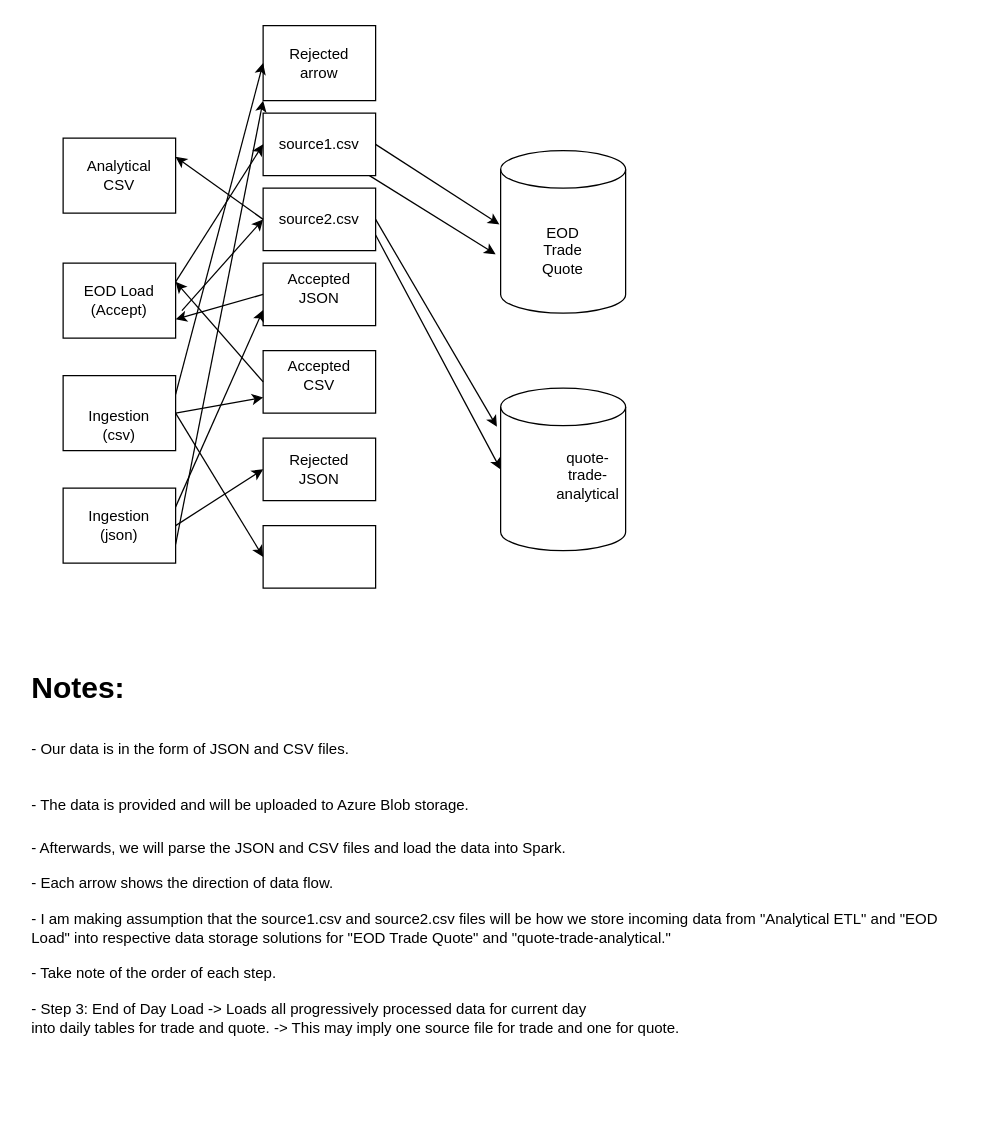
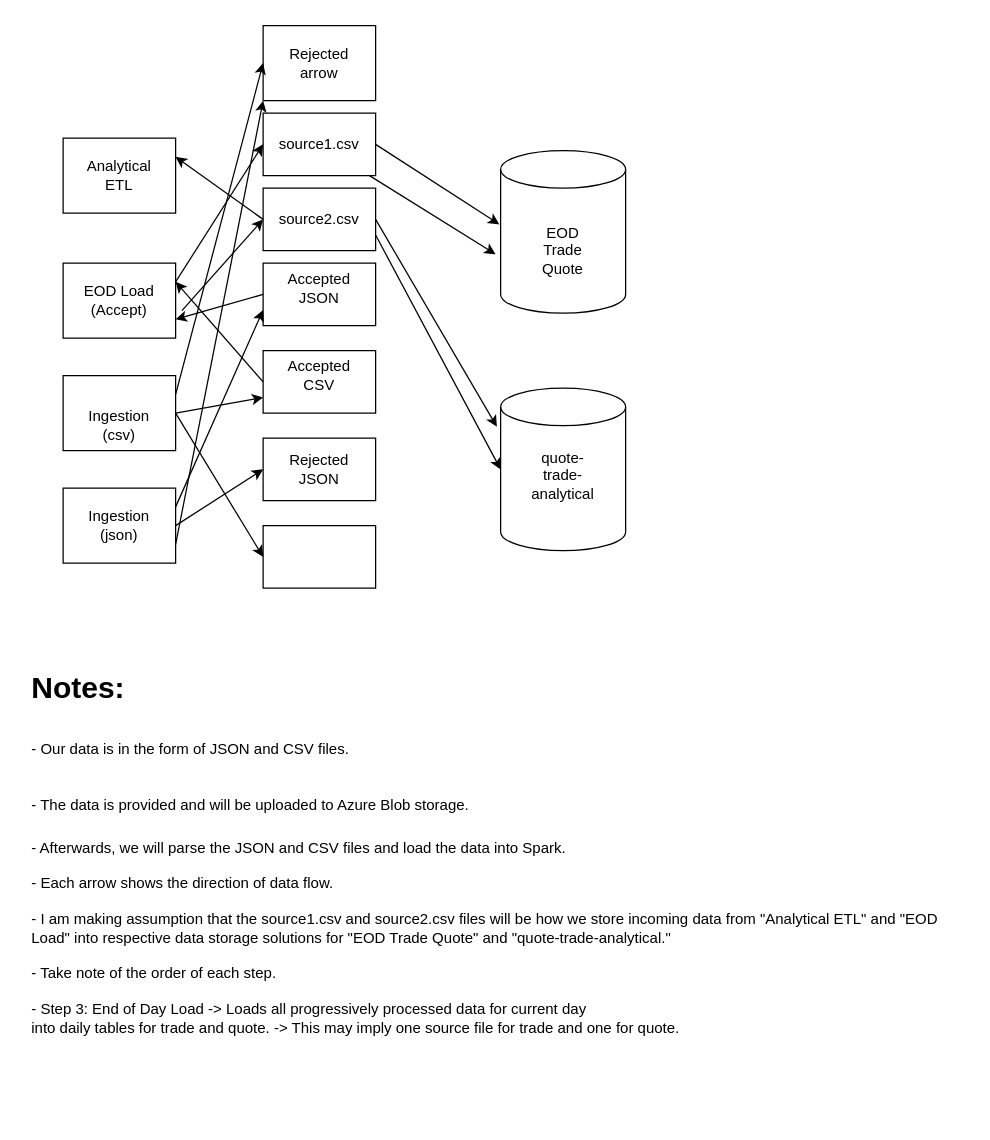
  <mxCell id="0" />
  <mxCell id="1" parent="0" />
  <mxCell id="2" value="" style="shape=cylinder3;whiteSpace=wrap;html=1;boundedLbl=1;backgroundOutline=1;size=15;" parent="1" vertex="1"><mxGeometry x="400" y="120" width="100" height="130" as="geometry" /></mxCell>
  <mxCell id="3" value="EOD&lt;br&gt;Trade&lt;br&gt;Quote" style="text;html=1;strokeColor=none;fillColor=none;align=center;verticalAlign=middle;whiteSpace=wrap;rounded=0;" parent="1" vertex="1"><mxGeometry x="430" y="190" width="40" height="20" as="geometry" /></mxCell>
  <mxCell id="4" value="&lt;h1&gt;Notes:&lt;/h1&gt;&lt;h1&gt;&lt;span style=&quot;font-size: 12px ; font-weight: normal&quot;&gt;- Our data is in&amp;nbsp;the form of JSON and CSV files.&lt;/span&gt;&lt;/h1&gt;&lt;h1&gt;&lt;span style=&quot;font-size: 12px ; font-weight: normal&quot;&gt;- The data is provided and will be uploaded to Azure Blob storage.&lt;/span&gt;&lt;/h1&gt;&lt;div&gt;- Afterwards, we will parse the JSON and CSV files&amp;nbsp;and load the data into Spark.&lt;/div&gt;&lt;div&gt;&lt;br&gt;&lt;/div&gt;&lt;div&gt;- Each arrow shows the direction of data flow.&lt;/div&gt;&lt;div&gt;&lt;br&gt;&lt;/div&gt;&lt;div&gt;- I am making assumption that the source1.csv and source2.csv files will be how we store incoming data from &quot;Analytical ETL&quot; and &quot;EOD Load&quot; into respective data storage solutions for &quot;EOD Trade Quote&quot; and &quot;quote-trade-analytical.&quot;&lt;/div&gt;&lt;div&gt;&lt;br&gt;&lt;/div&gt;&lt;div&gt;- Take note of the order of each step.&lt;/div&gt;&lt;div&gt;&lt;br&gt;&lt;/div&gt;&lt;div&gt;- Step 3: End of Day Load -&amp;gt; Loads all progressively processed data for current day&lt;/div&gt;&lt;div&gt;into daily tables for trade and quote. -&amp;gt; This may imply one source file for trade and one for quote.&lt;/div&gt;" style="text;html=1;strokeColor=none;fillColor=none;spacing=5;spacingTop=-20;whiteSpace=wrap;overflow=hidden;rounded=0;" parent="1" vertex="1"><mxGeometry x="20" y="530" width="750" height="360" as="geometry" /></mxCell>
  <mxCell id="5" value="" style="rounded=0;whiteSpace=wrap;html=1;" parent="1" vertex="1"><mxGeometry x="210" y="350" width="90" height="50" as="geometry" /></mxCell>
  <mxCell id="6" value="" style="rounded=0;whiteSpace=wrap;html=1;" parent="1" vertex="1"><mxGeometry x="210" y="420" width="90" height="50" as="geometry" /></mxCell>
  <mxCell id="7" value="Rejected&lt;br&gt;JSON" style="text;html=1;strokeColor=none;fillColor=none;align=center;verticalAlign=middle;whiteSpace=wrap;rounded=0;" parent="1" vertex="1"><mxGeometry x="235" y="365" width="40" height="20" as="geometry" /></mxCell>
  <mxCell id="8" value="" style="rounded=0;whiteSpace=wrap;html=1;" parent="1" vertex="1"><mxGeometry x="210" y="210" width="90" height="50" as="geometry" /></mxCell>
  <mxCell id="9" value="" style="rounded=0;whiteSpace=wrap;html=1;" parent="1" vertex="1"><mxGeometry x="210" y="280" width="90" height="50" as="geometry" /></mxCell>
  <mxCell id="10" value="Accepted&lt;br&gt;JSON" style="text;html=1;strokeColor=none;fillColor=none;align=center;verticalAlign=middle;whiteSpace=wrap;rounded=0;" parent="1" vertex="1"><mxGeometry x="235" y="220" width="40" height="20" as="geometry" /></mxCell>
  <mxCell id="11" value="Accepted&lt;br&gt;CSV" style="text;html=1;strokeColor=none;fillColor=none;align=center;verticalAlign=middle;whiteSpace=wrap;rounded=0;" parent="1" vertex="1"><mxGeometry x="235" y="290" width="40" height="20" as="geometry" /></mxCell>
  <mxCell id="12" value="" style="rounded=0;whiteSpace=wrap;html=1;" parent="1" vertex="1"><mxGeometry x="50" y="210" width="90" height="60" as="geometry" /></mxCell>
  <mxCell id="13" value="" style="rounded=0;whiteSpace=wrap;html=1;" parent="1" vertex="1"><mxGeometry x="50" y="110" width="90" height="60" as="geometry" /></mxCell>
  <mxCell id="14" value="EOD Load (Accept)" style="text;html=1;strokeColor=none;fillColor=none;align=center;verticalAlign=middle;whiteSpace=wrap;rounded=0;" parent="1" vertex="1"><mxGeometry x="60" y="230" width="70" height="20" as="geometry" /></mxCell>
- <mxCell id="15" value="Analytical CSV" style="text;html=1;strokeColor=none;fillColor=none;align=center;verticalAlign=middle;whiteSpace=wrap;rounded=0;" parent="1" vertex="1"><mxGeometry x="75" y="130" width="40" height="20" as="geometry" /></mxCell>
+ <mxCell id="15" value="Analytical ETL" style="text;html=1;strokeColor=none;fillColor=none;align=center;verticalAlign=middle;whiteSpace=wrap;rounded=0;" parent="1" vertex="1"><mxGeometry x="75" y="130" width="40" height="20" as="geometry" /></mxCell>
  <mxCell id="16" value="" style="rounded=0;whiteSpace=wrap;html=1;" parent="1" vertex="1"><mxGeometry x="50" y="390" width="90" height="60" as="geometry" /></mxCell>
  <mxCell id="17" value="" style="rounded=0;whiteSpace=wrap;html=1;" parent="1" vertex="1"><mxGeometry x="50" y="300" width="90" height="60" as="geometry" /></mxCell>
  <mxCell id="18" value="Ingestion&lt;br&gt;(csv)" style="text;html=1;strokeColor=none;fillColor=none;align=center;verticalAlign=middle;whiteSpace=wrap;rounded=0;" parent="1" vertex="1"><mxGeometry x="75" y="330" width="40" height="20" as="geometry" /></mxCell>
  <mxCell id="19" value="Ingestion&lt;br&gt;(json)" style="text;html=1;strokeColor=none;fillColor=none;align=center;verticalAlign=middle;whiteSpace=wrap;rounded=0;" parent="1" vertex="1"><mxGeometry x="75" y="410" width="40" height="20" as="geometry" /></mxCell>
  <mxCell id="20" value="" style="shape=cylinder3;whiteSpace=wrap;html=1;boundedLbl=1;backgroundOutline=1;size=15;" parent="1" vertex="1"><mxGeometry x="400" y="310" width="100" height="130" as="geometry" /></mxCell>
- <mxCell id="21" value="quote-trade-analytical" style="text;html=1;strokeColor=none;fillColor=none;align=center;verticalAlign=middle;whiteSpace=wrap;rounded=0;" parent="1" vertex="1"><mxGeometry x="450" y="370" width="40" height="20" as="geometry" /></mxCell>
+ <mxCell id="21" value="quote-trade-analytical" style="text;html=1;strokeColor=none;fillColor=none;align=center;verticalAlign=middle;whiteSpace=wrap;rounded=0;" parent="1" vertex="1"><mxGeometry x="430" y="370" width="40" height="20" as="geometry" /></mxCell>
  <mxCell id="22" value="" style="rounded=0;whiteSpace=wrap;html=1;" parent="1" vertex="1"><mxGeometry x="210" y="20" width="90" height="60" as="geometry" /></mxCell>
  <mxCell id="23" value="" style="rounded=0;whiteSpace=wrap;html=1;" parent="1" vertex="1"><mxGeometry x="210" y="150" width="90" height="50" as="geometry" /></mxCell>
  <mxCell id="24" value="Rejected&lt;br&gt;arrow" style="text;html=1;strokeColor=none;fillColor=none;align=center;verticalAlign=middle;whiteSpace=wrap;rounded=0;" parent="1" vertex="1"><mxGeometry x="235" y="40" width="40" height="20" as="geometry" /></mxCell>
  <mxCell id="25" value="" style="rounded=0;whiteSpace=wrap;html=1;" parent="1" vertex="1"><mxGeometry x="210" y="90" width="90" height="50" as="geometry" /></mxCell>
  <mxCell id="26" value="source1.csv" style="text;html=1;strokeColor=none;fillColor=none;align=center;verticalAlign=middle;whiteSpace=wrap;rounded=0;" parent="1" vertex="1"><mxGeometry x="235" y="105" width="40" height="20" as="geometry" /></mxCell>
  <mxCell id="27" value="source2.csv" style="text;html=1;strokeColor=none;fillColor=none;align=center;verticalAlign=middle;whiteSpace=wrap;rounded=0;" parent="1" vertex="1"><mxGeometry x="235" y="165" width="40" height="20" as="geometry" /></mxCell>
  <mxCell id="28" value="" style="endArrow=classic;html=1;exitX=1;exitY=0.5;exitDx=0;exitDy=0;entryX=0;entryY=0.5;entryDx=0;entryDy=0;" edge="1" parent="1" source="17" target="6"><mxGeometry width="50" height="50" relative="1" as="geometry"><mxPoint x="380" y="440" as="sourcePoint" /><mxPoint x="430" y="390" as="targetPoint" /></mxGeometry></mxCell>
  <mxCell id="29" value="" style="endArrow=classic;html=1;exitX=1;exitY=0.5;exitDx=0;exitDy=0;entryX=0;entryY=0.75;entryDx=0;entryDy=0;" edge="1" parent="1" source="17" target="9"><mxGeometry width="50" height="50" relative="1" as="geometry"><mxPoint x="150" y="340" as="sourcePoint" /><mxPoint x="220" y="455" as="targetPoint" /></mxGeometry></mxCell>
  <mxCell id="30" value="" style="endArrow=classic;html=1;exitX=1;exitY=0.5;exitDx=0;exitDy=0;entryX=0;entryY=0.5;entryDx=0;entryDy=0;" edge="1" parent="1" source="16" target="5"><mxGeometry width="50" height="50" relative="1" as="geometry"><mxPoint x="160" y="350" as="sourcePoint" /><mxPoint x="230" y="465" as="targetPoint" /></mxGeometry></mxCell>
  <mxCell id="31" value="" style="endArrow=classic;html=1;exitX=1;exitY=0.25;exitDx=0;exitDy=0;entryX=0;entryY=0.75;entryDx=0;entryDy=0;" edge="1" parent="1" source="16" target="8"><mxGeometry width="50" height="50" relative="1" as="geometry"><mxPoint x="170" y="360" as="sourcePoint" /><mxPoint x="240" y="475" as="targetPoint" /></mxGeometry></mxCell>
  <mxCell id="32" value="" style="endArrow=classic;html=1;entryX=1;entryY=0.75;entryDx=0;entryDy=0;exitX=0;exitY=0.5;exitDx=0;exitDy=0;" edge="1" parent="1" source="8" target="12"><mxGeometry width="50" height="50" relative="1" as="geometry"><mxPoint x="160" y="220" as="sourcePoint" /><mxPoint x="220" y="257.5" as="targetPoint" /></mxGeometry></mxCell>
  <mxCell id="33" value="" style="endArrow=classic;html=1;entryX=1;entryY=0.25;entryDx=0;entryDy=0;exitX=0;exitY=0.5;exitDx=0;exitDy=0;" edge="1" parent="1" source="9" target="12"><mxGeometry width="50" height="50" relative="1" as="geometry"><mxPoint x="220" y="245" as="sourcePoint" /><mxPoint x="150" y="265" as="targetPoint" /></mxGeometry></mxCell>
  <mxCell id="34" value="" style="endArrow=classic;html=1;exitX=1;exitY=0.25;exitDx=0;exitDy=0;entryX=0;entryY=0.5;entryDx=0;entryDy=0;" edge="1" parent="1" source="17" target="22"><mxGeometry width="50" height="50" relative="1" as="geometry"><mxPoint x="150" y="340" as="sourcePoint" /><mxPoint x="220" y="327.5" as="targetPoint" /></mxGeometry></mxCell>
  <mxCell id="35" value="" style="endArrow=classic;html=1;exitX=1;exitY=0.75;exitDx=0;exitDy=0;entryX=0;entryY=1;entryDx=0;entryDy=0;" edge="1" parent="1" source="16" target="22"><mxGeometry width="50" height="50" relative="1" as="geometry"><mxPoint x="160" y="350" as="sourcePoint" /><mxPoint x="230" y="337.5" as="targetPoint" /></mxGeometry></mxCell>
  <mxCell id="36" value="" style="endArrow=classic;html=1;entryX=0;entryY=0.5;entryDx=0;entryDy=0;exitX=1;exitY=0.25;exitDx=0;exitDy=0;" edge="1" parent="1" source="12" target="25"><mxGeometry width="50" height="50" relative="1" as="geometry"><mxPoint x="144" y="134" as="sourcePoint" /><mxPoint x="105" y="180" as="targetPoint" /></mxGeometry></mxCell>
  <mxCell id="37" value="" style="endArrow=classic;html=1;entryX=0;entryY=0.5;entryDx=0;entryDy=0;exitX=1.056;exitY=0.633;exitDx=0;exitDy=0;exitPerimeter=0;" edge="1" parent="1" source="12" target="23"><mxGeometry width="50" height="50" relative="1" as="geometry"><mxPoint x="150" y="140.217" as="sourcePoint" /><mxPoint x="220" y="125" as="targetPoint" /></mxGeometry></mxCell>
  <mxCell id="38" value="" style="endArrow=classic;html=1;exitX=1;exitY=0.5;exitDx=0;exitDy=0;entryX=-0.01;entryY=0.454;entryDx=0;entryDy=0;entryPerimeter=0;" edge="1" parent="1" source="25" target="2"><mxGeometry width="50" height="50" relative="1" as="geometry"><mxPoint x="150" y="140.217" as="sourcePoint" /><mxPoint x="395" y="168" as="targetPoint" /></mxGeometry></mxCell>
  <mxCell id="39" value="" style="endArrow=classic;html=1;entryX=0;entryY=0.5;entryDx=0;entryDy=0;exitX=1;exitY=0.75;exitDx=0;exitDy=0;entryPerimeter=0;" edge="1" parent="1" source="23" target="20"><mxGeometry width="50" height="50" relative="1" as="geometry"><mxPoint x="310" y="125" as="sourcePoint" /><mxPoint x="405" y="177.97" as="targetPoint" /></mxGeometry></mxCell>
  <mxCell id="40" value="" style="endArrow=classic;html=1;exitX=0;exitY=0.5;exitDx=0;exitDy=0;entryX=1;entryY=0.25;entryDx=0;entryDy=0;" edge="1" parent="1" source="23" target="13"><mxGeometry width="50" height="50" relative="1" as="geometry"><mxPoint x="310" y="125" as="sourcePoint" /><mxPoint x="409" y="189.02" as="targetPoint" /></mxGeometry></mxCell>
  <mxCell id="41" value="" style="endArrow=classic;html=1;entryX=-0.04;entryY=0.638;entryDx=0;entryDy=0;entryPerimeter=0;" edge="1" parent="1" source="25" target="2"><mxGeometry width="50" height="50" relative="1" as="geometry"><mxPoint x="310" y="125" as="sourcePoint" /><mxPoint x="409" y="189.02" as="targetPoint" /></mxGeometry></mxCell>
  <mxCell id="42" value="" style="endArrow=classic;html=1;entryX=-0.03;entryY=0.238;entryDx=0;entryDy=0;entryPerimeter=0;exitX=1;exitY=0.5;exitDx=0;exitDy=0;" edge="1" parent="1" source="23" target="20"><mxGeometry width="50" height="50" relative="1" as="geometry"><mxPoint x="305.084" y="150" as="sourcePoint" /><mxPoint x="406" y="212.94" as="targetPoint" /></mxGeometry></mxCell>
